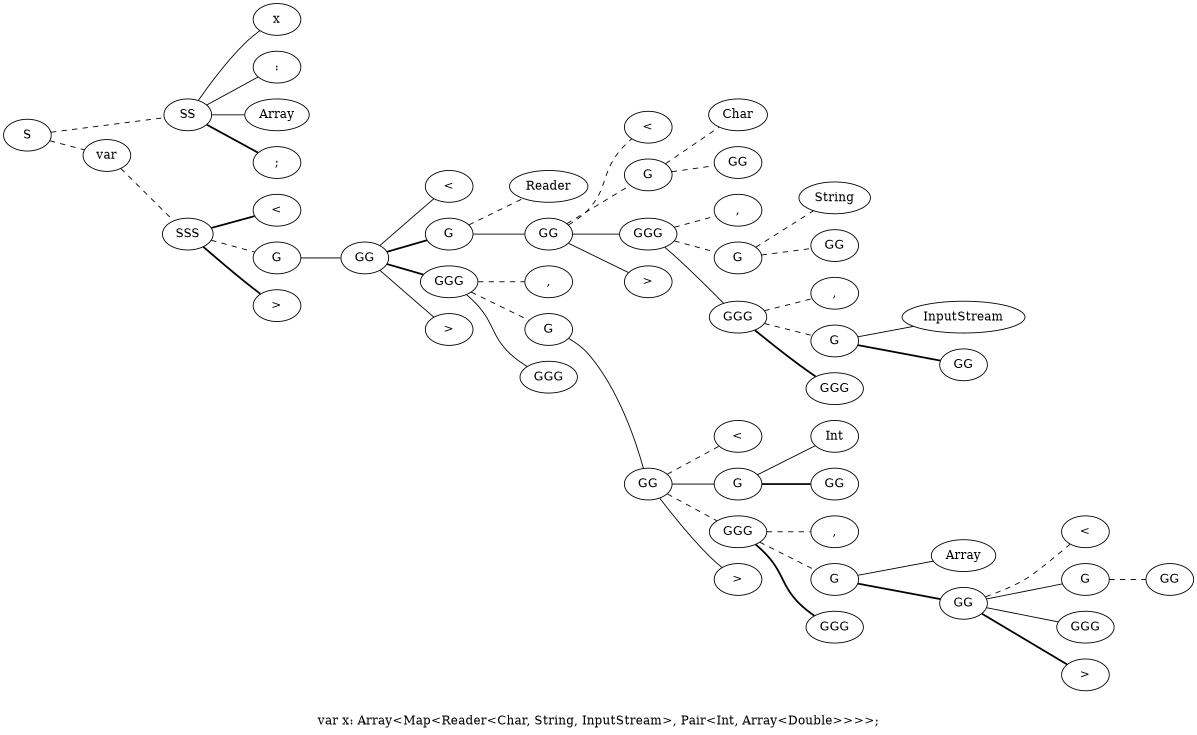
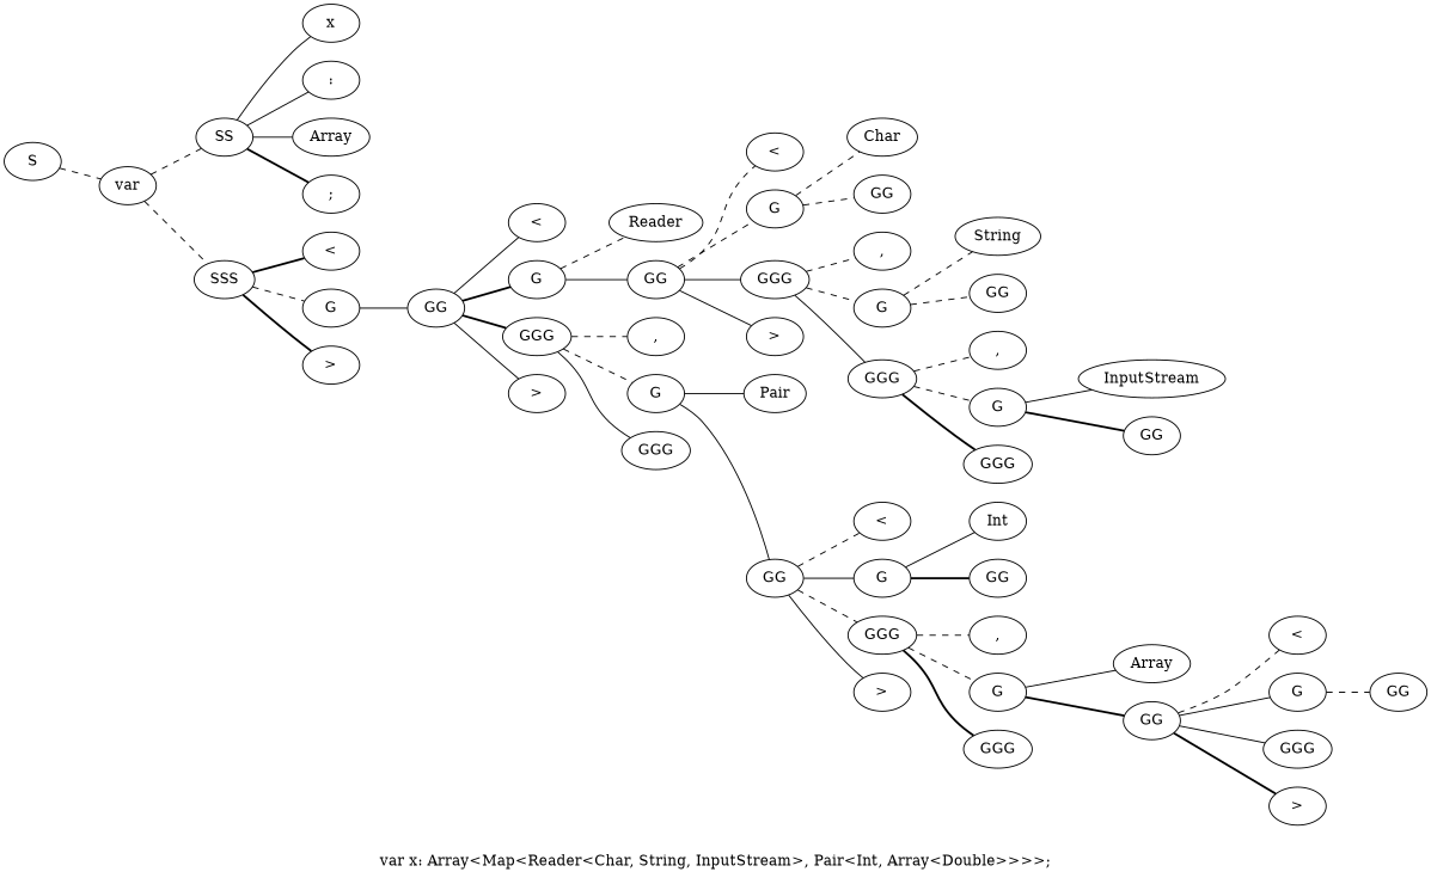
  graph {
    label="var x: Array<Map<Reader<Char, String, InputStream>, Pair<Int, Array<Double>>>>;"
    rankdir=LR
    edge [style=dashed]
    n1 [label=S]
    n2 [label=var]
    n3 [label=SS]
    n4 [label=SSS]
    n5 [label=x]
    n6 [label=":"]
    n7 [label=Array]
    n8 [label=";"]
    n9 [label="<"]
    n10 [label=G]
    n11 [label=">"]
    n12 [label=GG]
    n13 [label="<"]
    n14 [label=G]
    n15 [label=GGG]
    n16 [label=">"]
    n17 [label=Reader]
    n18 [label=GG]
    n19 [label=","]
    n20 [label=G]
    n21 [label=GGG]
    n22 [label="<"]
    n23 [label=G]
    n24 [label=GGG]
    n25 [label=">"]
+   n26 [label=Pair]
    n27 [label=GG]
    n28 [label=Char]
    n29 [label=GG]
    n30 [label=","]
    n31 [label=G]
    n32 [label=GGG]
    n33 [label="<"]
    n34 [label=G]
    n35 [label=GGG]
    n36 [label=">"]
    n37 [label=String]
    n38 [label=GG]
    n39 [label=","]
    n40 [label=G]
    n41 [label=GGG]
    n42 [label=Int]
    n43 [label=GG]
    n44 [label=","]
    n45 [label=G]
    n46 [label=GGG]
    n47 [label=InputStream]
    n48 [label=GG]
    n49 [label=Array]
    n50 [label=GG]
    n51 [label="<"]
    n52 [label=G]
    n53 [label=GGG]
    n54 [label=">"]
    n55 [label=GG]
    n1 -- n2
-   n1 -- n3
+   n2 -- n3
    n2 -- n4
    n3 -- n5 [style=solid]
    n3 -- n6 [style=solid]
    n3 -- n7 [style=solid]
    n3 -- n8 [style=bold]
    n4 -- n9 [style=bold]
    n4 -- n10
    n4 -- n11 [style=bold]
    n10 -- n12 [style=solid]
    n12 -- n13 [style=solid]
    n12 -- n14 [style=bold]
    n12 -- n15 [style=bold]
    n12 -- n16 [style=solid]
    n14 -- n17
    n14 -- n18 [style=solid]
    n15 -- n19
    n15 -- n20
    n15 -- n21 [style=solid]
    n18 -- n22
    n18 -- n23
    n18 -- n24 [style=solid]
    n18 -- n25 [style=solid]
+   n20 -- n26 [style=solid]
    n20 -- n27 [style=solid]
    n23 -- n28
    n23 -- n29
    n24 -- n30
    n24 -- n31
    n24 -- n32 [style=solid]
    n27 -- n33
    n27 -- n34 [style=solid]
    n27 -- n35
    n27 -- n36 [style=solid]
    n31 -- n37
    n31 -- n38
    n32 -- n39
    n32 -- n40
    n32 -- n41 [style=bold]
    n34 -- n42 [style=solid]
    n34 -- n43 [style=bold]
    n35 -- n44
    n35 -- n45
    n35 -- n46 [style=bold]
    n40 -- n47 [style=solid]
    n40 -- n48 [style=bold]
    n45 -- n49 [style=solid]
    n45 -- n50 [style=bold]
    n50 -- n51
    n50 -- n52 [style=solid]
    n50 -- n53 [style=solid]
    n50 -- n54 [style=bold]
    n52 -- n55
  }
